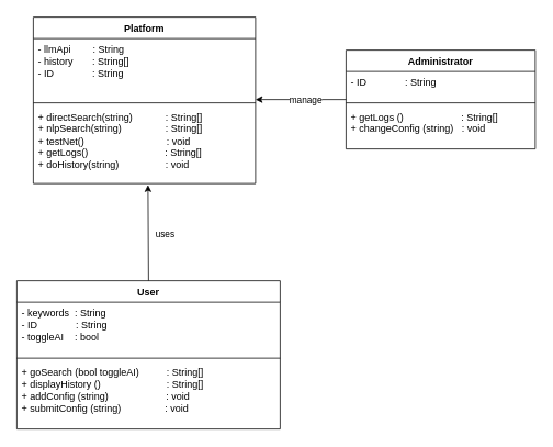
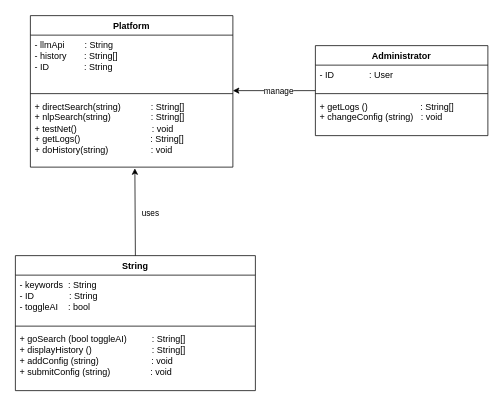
  <mxCell id="0" />
  <mxCell id="1" parent="0" />
- <mxCell id="2" value="User" style="swimlane;fontStyle=1;align=center;verticalAlign=top;childLayout=stackLayout;horizontal=1;startSize=26;horizontalStack=0;resizeParent=1;resizeParentMax=0;resizeLast=0;collapsible=1;marginBottom=0;whiteSpace=wrap;html=1;" vertex="1" parent="1"><mxGeometry x="20" y="340" width="320" height="180" as="geometry"><mxRectangle x="260" y="280" width="70" height="30" as="alternateBounds" /></mxGeometry></mxCell>
+ <mxCell id="2" value="String" style="swimlane;fontStyle=1;align=center;verticalAlign=top;childLayout=stackLayout;horizontal=1;startSize=26;horizontalStack=0;resizeParent=1;resizeParentMax=0;resizeLast=0;collapsible=1;marginBottom=0;whiteSpace=wrap;html=1;" vertex="1" parent="1"><mxGeometry x="20" y="340" width="320" height="180" as="geometry"><mxRectangle x="260" y="280" width="70" height="30" as="alternateBounds" /></mxGeometry></mxCell>
  <mxCell id="3" value="- keywords&amp;nbsp; : String&lt;br&gt;&lt;div&gt;- ID&amp;nbsp; &amp;nbsp; &amp;nbsp; &amp;nbsp; &amp;nbsp; &amp;nbsp; &amp;nbsp; : String&lt;/div&gt;&lt;div&gt;&lt;span style=&quot;background-color: transparent; color: light-dark(rgb(0, 0, 0), rgb(255, 255, 255));&quot;&gt;- toggleAI&amp;nbsp; &amp;nbsp; : bool&lt;/span&gt;&lt;/div&gt;&lt;div&gt;&lt;br&gt;&lt;/div&gt;" style="text;strokeColor=none;fillColor=none;align=left;verticalAlign=top;spacingLeft=4;spacingRight=4;overflow=hidden;rotatable=0;points=[[0,0.5],[1,0.5]];portConstraint=eastwest;whiteSpace=wrap;html=1;" vertex="1" parent="2"><mxGeometry y="26" width="320" height="64" as="geometry" /></mxCell>
  <mxCell id="4" value="" style="line;strokeWidth=1;fillColor=none;align=left;verticalAlign=middle;spacingTop=-1;spacingLeft=3;spacingRight=3;rotatable=0;labelPosition=right;points=[];portConstraint=eastwest;strokeColor=inherit;" vertex="1" parent="2"><mxGeometry y="90" width="320" height="8" as="geometry" /></mxCell>
  <mxCell id="5" value="&lt;div&gt;+ goSearch (bool&amp;nbsp;&lt;span style=&quot;background-color: transparent; color: light-dark(rgb(0, 0, 0), rgb(255, 255, 255));&quot;&gt;toggleAI&lt;/span&gt;&lt;span style=&quot;background-color: transparent; color: light-dark(rgb(0, 0, 0), rgb(255, 255, 255));&quot;&gt;)&amp;nbsp; &amp;nbsp; &amp;nbsp; &amp;nbsp; &amp;nbsp; : String[]&lt;/span&gt;&lt;/div&gt;+ displayHistory ()&amp;nbsp; &amp;nbsp; &amp;nbsp; &amp;nbsp; &amp;nbsp; &amp;nbsp; &amp;nbsp; &amp;nbsp; &amp;nbsp; &amp;nbsp; &amp;nbsp; &amp;nbsp; : String[]&lt;div&gt;+ addConfig (string)&amp;nbsp; &amp;nbsp; &amp;nbsp; &amp;nbsp; &amp;nbsp; &amp;nbsp; &amp;nbsp; &amp;nbsp; &amp;nbsp; &amp;nbsp; &amp;nbsp;: void&lt;br&gt;+ submitConfig (string)&amp;nbsp; &amp;nbsp; &amp;nbsp; &amp;nbsp; &amp;nbsp; &amp;nbsp; &amp;nbsp; &amp;nbsp; : void&lt;/div&gt;&lt;div&gt;&lt;br&gt;&lt;/div&gt;" style="text;strokeColor=none;fillColor=none;align=left;verticalAlign=top;spacingLeft=4;spacingRight=4;overflow=hidden;rotatable=0;points=[[0,0.5],[1,0.5]];portConstraint=eastwest;whiteSpace=wrap;html=1;" vertex="1" parent="2"><mxGeometry y="98" width="320" height="82" as="geometry" /></mxCell>
  <mxCell id="6" value="Platform" style="swimlane;fontStyle=1;align=center;verticalAlign=top;childLayout=stackLayout;horizontal=1;startSize=26;horizontalStack=0;resizeParent=1;resizeParentMax=0;resizeLast=0;collapsible=1;marginBottom=0;whiteSpace=wrap;html=1;" vertex="1" parent="1"><mxGeometry x="40" y="20" width="270" height="202" as="geometry"><mxRectangle x="260" y="280" width="70" height="30" as="alternateBounds" /></mxGeometry></mxCell>
  <mxCell id="7" value="&lt;div&gt;- llmApi&amp;nbsp; &amp;nbsp; &amp;nbsp; &amp;nbsp; : String&lt;/div&gt;- history&amp;nbsp; &amp;nbsp; &amp;nbsp; &amp;nbsp;: String[]&amp;nbsp;&lt;br&gt;&lt;div&gt;- ID&amp;nbsp; &amp;nbsp; &amp;nbsp; &amp;nbsp; &amp;nbsp; &amp;nbsp; &amp;nbsp; : String&lt;/div&gt;&lt;div&gt;&lt;br&gt;&lt;/div&gt;" style="text;strokeColor=none;fillColor=none;align=left;verticalAlign=top;spacingLeft=4;spacingRight=4;overflow=hidden;rotatable=0;points=[[0,0.5],[1,0.5]];portConstraint=eastwest;whiteSpace=wrap;html=1;" vertex="1" parent="6"><mxGeometry y="26" width="270" height="74" as="geometry" /></mxCell>
  <mxCell id="8" value="" style="line;strokeWidth=1;fillColor=none;align=left;verticalAlign=middle;spacingTop=-1;spacingLeft=3;spacingRight=3;rotatable=0;labelPosition=right;points=[];portConstraint=eastwest;strokeColor=inherit;" vertex="1" parent="6"><mxGeometry y="100" width="270" height="8" as="geometry" /></mxCell>
  <mxCell id="9" value="&lt;div&gt;+ directSearch(string)&amp;nbsp; &amp;nbsp; &amp;nbsp; &amp;nbsp; &amp;nbsp; &amp;nbsp; : String[]&lt;br&gt;+ nlpSearch(string)&amp;nbsp; &amp;nbsp; &amp;nbsp; &amp;nbsp; &amp;nbsp; &amp;nbsp; &amp;nbsp; &amp;nbsp; : String[]&lt;/div&gt;&lt;div&gt;+ testNet()&amp;nbsp; &amp;nbsp; &amp;nbsp; &amp;nbsp; &amp;nbsp; &amp;nbsp; &amp;nbsp; &amp;nbsp; &amp;nbsp; &amp;nbsp; &amp;nbsp; &amp;nbsp; &amp;nbsp; &amp;nbsp; &amp;nbsp; : void&lt;br&gt;&lt;/div&gt;&lt;div&gt;+ getLogs()&amp;nbsp; &amp;nbsp; &amp;nbsp; &amp;nbsp; &amp;nbsp; &amp;nbsp; &amp;nbsp; &amp;nbsp; &amp;nbsp; &amp;nbsp; &amp;nbsp; &amp;nbsp; &amp;nbsp; &amp;nbsp; : String[]&lt;br&gt;+ doHistory(string)&amp;nbsp; &amp;nbsp; &amp;nbsp; &amp;nbsp; &amp;nbsp; &amp;nbsp; &amp;nbsp; &amp;nbsp; &amp;nbsp;: void&amp;nbsp; &amp;nbsp; &amp;nbsp;&lt;/div&gt;" style="text;strokeColor=none;fillColor=none;align=left;verticalAlign=top;spacingLeft=4;spacingRight=4;overflow=hidden;rotatable=0;points=[[0,0.5],[1,0.5]];portConstraint=eastwest;whiteSpace=wrap;html=1;" vertex="1" parent="6"><mxGeometry y="108" width="270" height="94" as="geometry" /></mxCell>
  <mxCell id="10" value="" style="endArrow=classic;html=1;rounded=0;entryX=0.516;entryY=1.017;entryDx=0;entryDy=0;entryPerimeter=0;exitX=0.5;exitY=0;exitDx=0;exitDy=0;" edge="1" parent="1" source="2" target="9"><mxGeometry width="50" height="50" relative="1" as="geometry"><mxPoint x="180" y="330" as="sourcePoint" /><mxPoint x="360" y="380" as="targetPoint" /></mxGeometry></mxCell>
  <mxCell id="11" value="uses" style="edgeLabel;html=1;align=center;verticalAlign=middle;resizable=0;points=[];" vertex="1" connectable="0" parent="10"><mxGeometry x="-0.009" relative="1" as="geometry"><mxPoint x="20" as="offset" /></mxGeometry></mxCell>
  <mxCell id="12" value="Administrator" style="swimlane;fontStyle=1;align=center;verticalAlign=top;childLayout=stackLayout;horizontal=1;startSize=26;horizontalStack=0;resizeParent=1;resizeParentMax=0;resizeLast=0;collapsible=1;marginBottom=0;whiteSpace=wrap;html=1;" vertex="1" parent="1"><mxGeometry x="420" width="230" height="120" as="geometry" y="60"><mxRectangle x="260" y="280" width="70" height="30" as="alternateBounds" /></mxGeometry></mxCell>
- <mxCell id="13" value="&lt;div&gt;- ID&amp;nbsp; &amp;nbsp; &amp;nbsp; &amp;nbsp; &amp;nbsp; &amp;nbsp; &amp;nbsp; : String&lt;/div&gt;" style="text;strokeColor=none;fillColor=none;align=left;verticalAlign=top;spacingLeft=4;spacingRight=4;overflow=hidden;rotatable=0;points=[[0,0.5],[1,0.5]];portConstraint=eastwest;whiteSpace=wrap;html=1;" vertex="1" parent="12"><mxGeometry y="26" width="230" height="34" as="geometry" /></mxCell>
+ <mxCell id="13" value="&lt;div&gt;- ID&amp;nbsp; &amp;nbsp; &amp;nbsp; &amp;nbsp; &amp;nbsp; &amp;nbsp; &amp;nbsp; : User&lt;/div&gt;" style="text;strokeColor=none;fillColor=none;align=left;verticalAlign=top;spacingLeft=4;spacingRight=4;overflow=hidden;rotatable=0;points=[[0,0.5],[1,0.5]];portConstraint=eastwest;whiteSpace=wrap;html=1;" vertex="1" parent="12"><mxGeometry y="26" width="230" height="34" as="geometry" /></mxCell>
  <mxCell id="14" value="" style="line;strokeWidth=1;fillColor=none;align=left;verticalAlign=middle;spacingTop=-1;spacingLeft=3;spacingRight=3;rotatable=0;labelPosition=right;points=[];portConstraint=eastwest;strokeColor=inherit;" vertex="1" parent="12"><mxGeometry y="60" width="230" height="8" as="geometry" /></mxCell>
  <mxCell id="15" value="&lt;div&gt;&lt;span style=&quot;background-color: transparent; color: light-dark(rgb(0, 0, 0), rgb(255, 255, 255));&quot;&gt;+ getLogs ()&amp;nbsp; &amp;nbsp; &amp;nbsp; &amp;nbsp; &amp;nbsp; &amp;nbsp; &amp;nbsp; &amp;nbsp; &amp;nbsp; &amp;nbsp; &amp;nbsp;: String[]&lt;/span&gt;&lt;/div&gt;&lt;div&gt;+ changeConfig (string)&amp;nbsp; &amp;nbsp;: void&lt;br&gt;&lt;/div&gt;" style="text;strokeColor=none;fillColor=none;align=left;verticalAlign=top;spacingLeft=4;spacingRight=4;overflow=hidden;rotatable=0;points=[[0,0.5],[1,0.5]];portConstraint=eastwest;whiteSpace=wrap;html=1;" vertex="1" parent="12"><mxGeometry y="68" width="230" height="52" as="geometry" /></mxCell>
  <mxCell id="16" value="" style="endArrow=classic;html=1;rounded=0;entryX=0.516;entryY=1.017;entryDx=0;entryDy=0;entryPerimeter=0;" edge="1" parent="1"><mxGeometry width="50" height="50" relative="1" as="geometry"><mxPoint x="420" y="120" as="sourcePoint" /><mxPoint x="310" y="120" as="targetPoint" /></mxGeometry></mxCell>
  <mxCell id="17" value="manage" style="edgeLabel;html=1;align=center;verticalAlign=middle;resizable=0;points=[];" vertex="1" connectable="0" parent="16"><mxGeometry x="-0.009" relative="1" as="geometry"><mxPoint x="5" as="offset" /></mxGeometry></mxCell>
